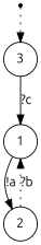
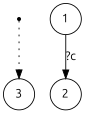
  digraph {
    fontname=Ubuntu
    node [fontname=Ubuntu shape=circle]
    edge [fontname=Ubuntu style=dotted]
    ENTRY [shape=point]
    n2 [label=3]
    1
    2
    ENTRY -> n2
-   n2 -> 1 [label="?c" style=solid]
-   1 -> 2 [label="!a" style=solid]
-   2 -> 1 [label="?b"]
+   1 -> 2 [label="?c" style=solid]
  }
